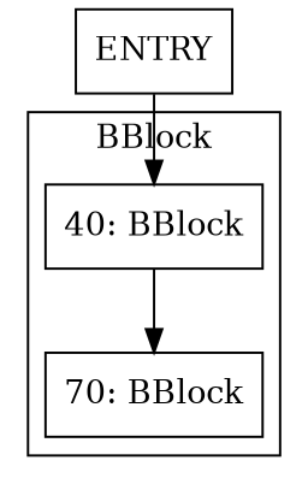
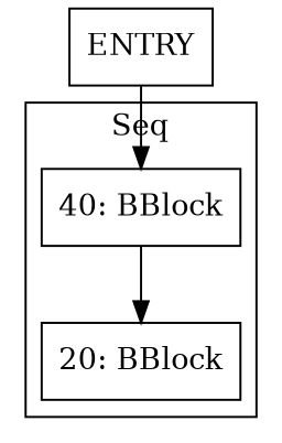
  digraph {
    fontname="DejaVu Serif"
    node [fontname="DejaVu Serif" shape=box]
    edge [fontname="DejaVu Serif"]
    n1 [label="40: BBlock"]
-   n2 [label="70: BBlock"]
+   n2 [label="20: BBlock"]
    ENTRY
    subgraph cluster_1 {
-     label=BBlock
+     label=Seq
      n1
      n2
    }
    n1 -> n2
    ENTRY -> n1
  }
